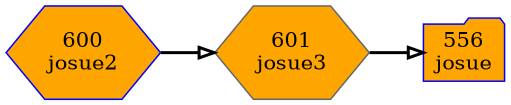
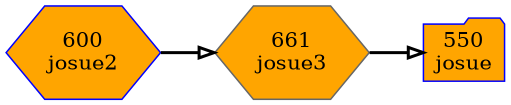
  digraph {
    nodesep=0.8
    rankdir=LR
    ranksep=0.5
    node [color=blue fillcolor=orange shape=hexagon style=filled]
    edge [arrowhead=onormal style=bold]
-   n1 [label="556\njosue" shape=folder]
+   n1 [label="550\njosue" shape=folder]
    n2 [label="600\njosue2"]
-   n3 [color=gray40 label="601\njosue3"]
+   n3 [color=gray40 label="661\njosue3"]
    n2 -> n3
    n3 -> n1
  }
